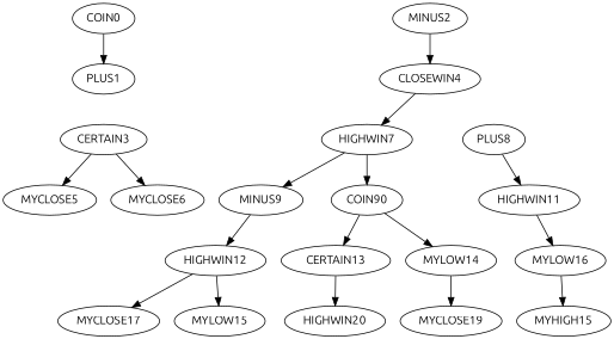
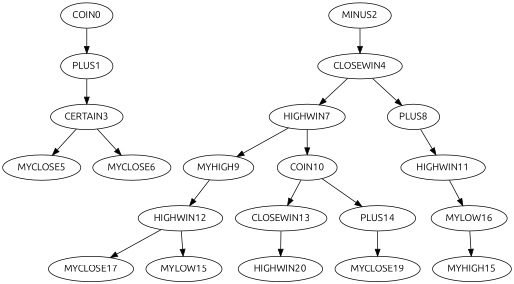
  digraph {
    fontname=Ubuntu
    node [fontname=Ubuntu]
    edge [fontname=Ubuntu]
    COIN0
    PLUS1
    CERTAIN3
    MINUS2
    CLOSEWIN4
    MYCLOSE5
    n7 [label=MYCLOSE6]
    HIGHWIN7
    PLUS8
-   MINUS9
-   COIN10 [label=COIN90]
+   MINUS9 [label=MYHIGH9]
+   COIN10
    HIGHWIN11
    HIGHWIN12
-   CLOSEWIN13 [label=CERTAIN13]
-   MYLOW14
+   CLOSEWIN13
+   MYLOW14 [label=PLUS14]
    MYLOW16
    MYCLOSE17
    n18 [label=MYLOW15]
    n19 [label=HIGHWIN20]
    MYCLOSE19
    MYHIGH15
    COIN0 -> PLUS1
+   PLUS1 -> CERTAIN3
    CERTAIN3 -> MYCLOSE5
    CERTAIN3 -> n7
    MINUS2 -> CLOSEWIN4
    CLOSEWIN4 -> HIGHWIN7
+   CLOSEWIN4 -> PLUS8
    HIGHWIN7 -> MINUS9
    HIGHWIN7 -> COIN10
    PLUS8 -> HIGHWIN11
    MINUS9 -> HIGHWIN12
    COIN10 -> CLOSEWIN13
    COIN10 -> MYLOW14
    HIGHWIN11 -> MYLOW16
    HIGHWIN12 -> MYCLOSE17
    HIGHWIN12 -> n18
    CLOSEWIN13 -> n19
    MYLOW14 -> MYCLOSE19
    MYLOW16 -> MYHIGH15
  }
